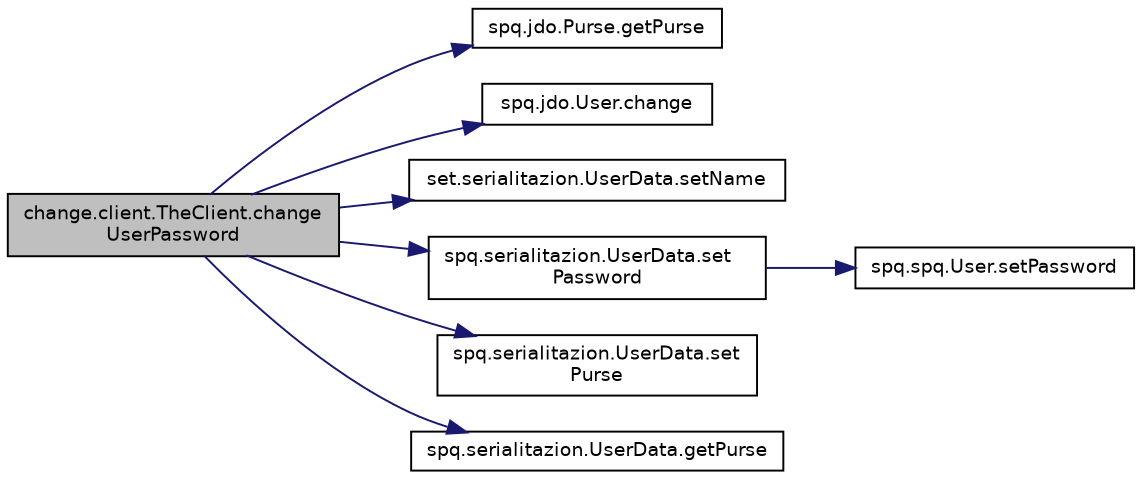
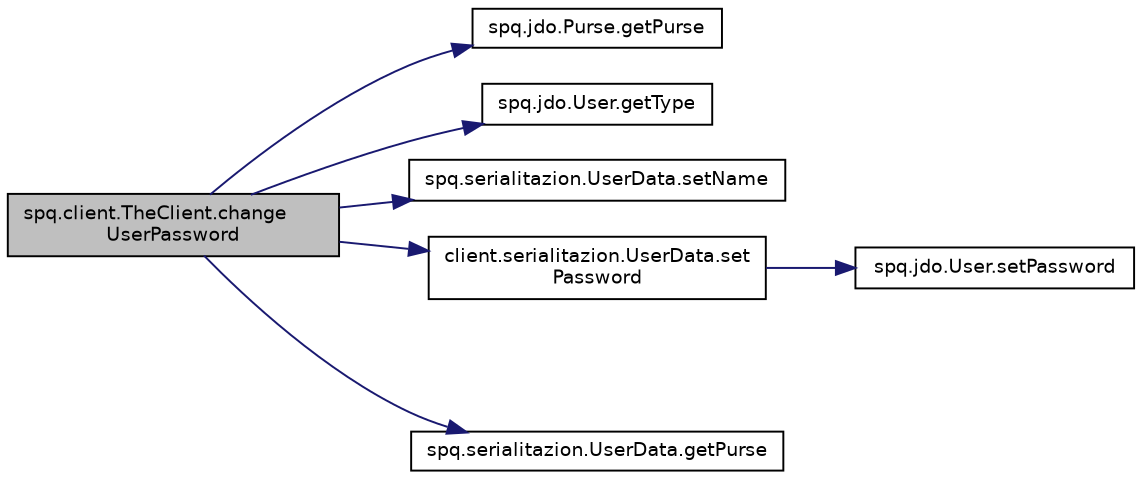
  digraph {
    rankdir=LR
    node [color=black fillcolor=white fontname=Helvetica fontsize=10 shape=record style=filled]
    edge [color=midnightblue fontname=Helvetica fontsize=10 labelfontname=Helvetica labelfontsize=10 style=solid]
-   n1 [fillcolor=grey75 fontcolor=black height=0.2 label="change.client.TheClient.change\lUserPassword" width=0.4]
+   n1 [fillcolor=grey75 fontcolor=black height=0.2 label="spq.client.TheClient.change\lUserPassword" width=0.4]
    n2 [height=0.2 label="spq.jdo.Purse.getPurse" width=0.4]
-   n3 [height=0.2 label="spq.jdo.User.change" width=0.4]
-   n4 [height=0.2 label="set.serialitazion.UserData.setName" width=0.4]
-   n5 [height=0.2 label="spq.serialitazion.UserData.set\lPassword" width=0.4]
-   n6 [height=0.2 label="spq.serialitazion.UserData.set\lPurse" width=0.4]
+   n3 [height=0.2 label="spq.jdo.User.getType" width=0.4]
+   n4 [height=0.2 label="spq.serialitazion.UserData.setName" width=0.4]
+   n5 [height=0.2 label="client.serialitazion.UserData.set\lPassword" width=0.4]
    n7 [height=0.2 label="spq.serialitazion.UserData.getPurse" width=0.4]
-   n8 [height=0.2 label="spq.spq.User.setPassword" width=0.4]
+   n8 [height=0.2 label="spq.jdo.User.setPassword" width=0.4]
    n1 -> n2
    n1 -> n3
    n1 -> n4
    n1 -> n5
-   n1 -> n6
    n1 -> n7
    n5 -> n8
  }
